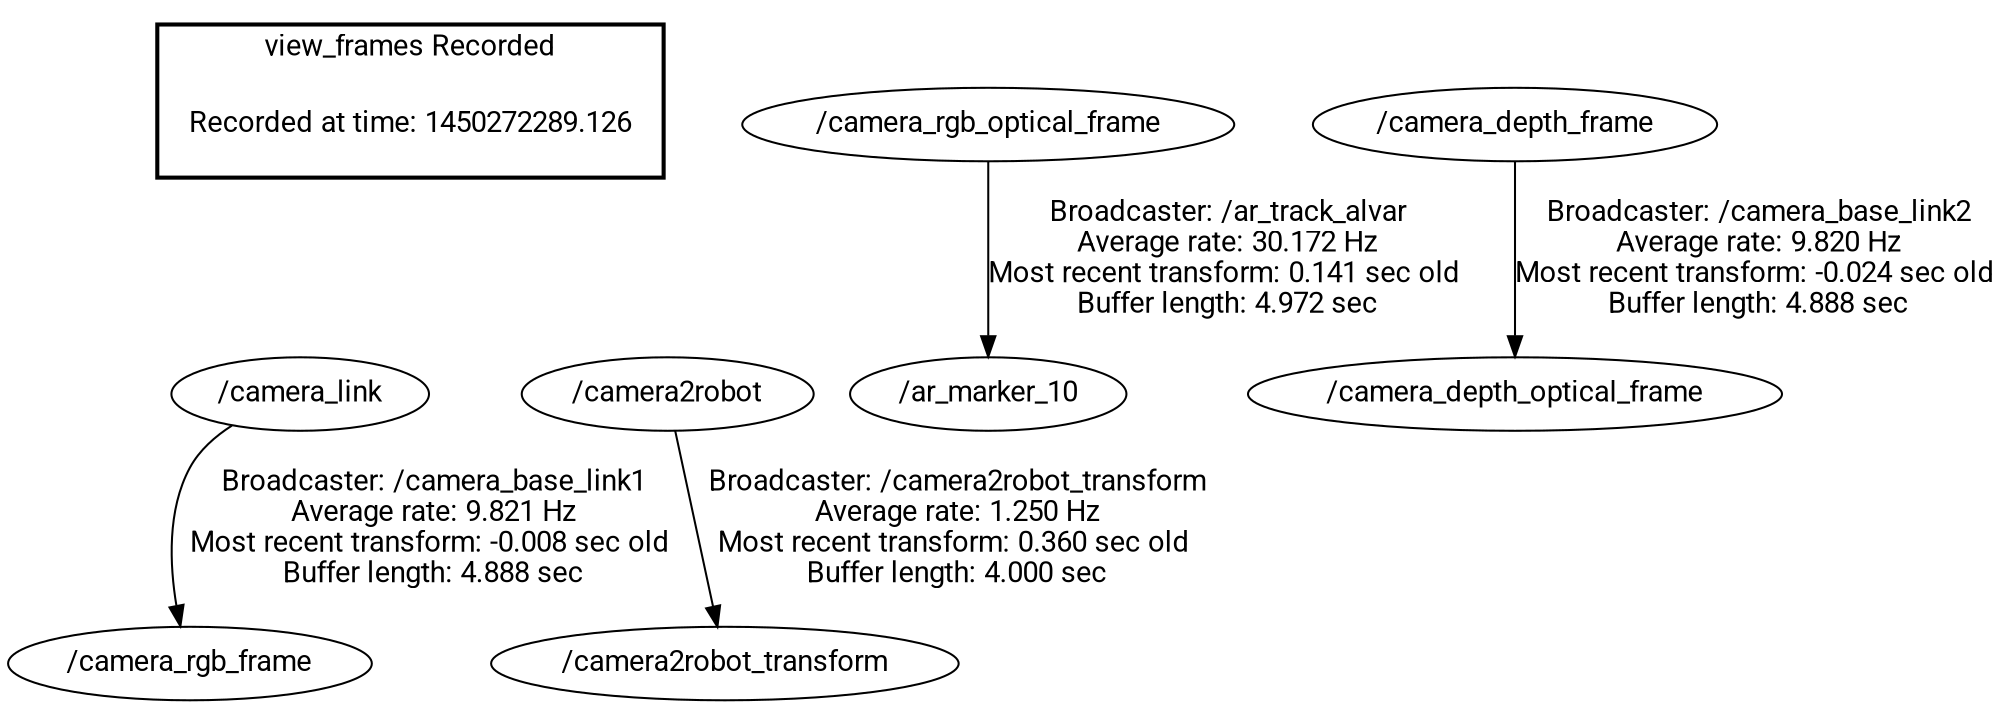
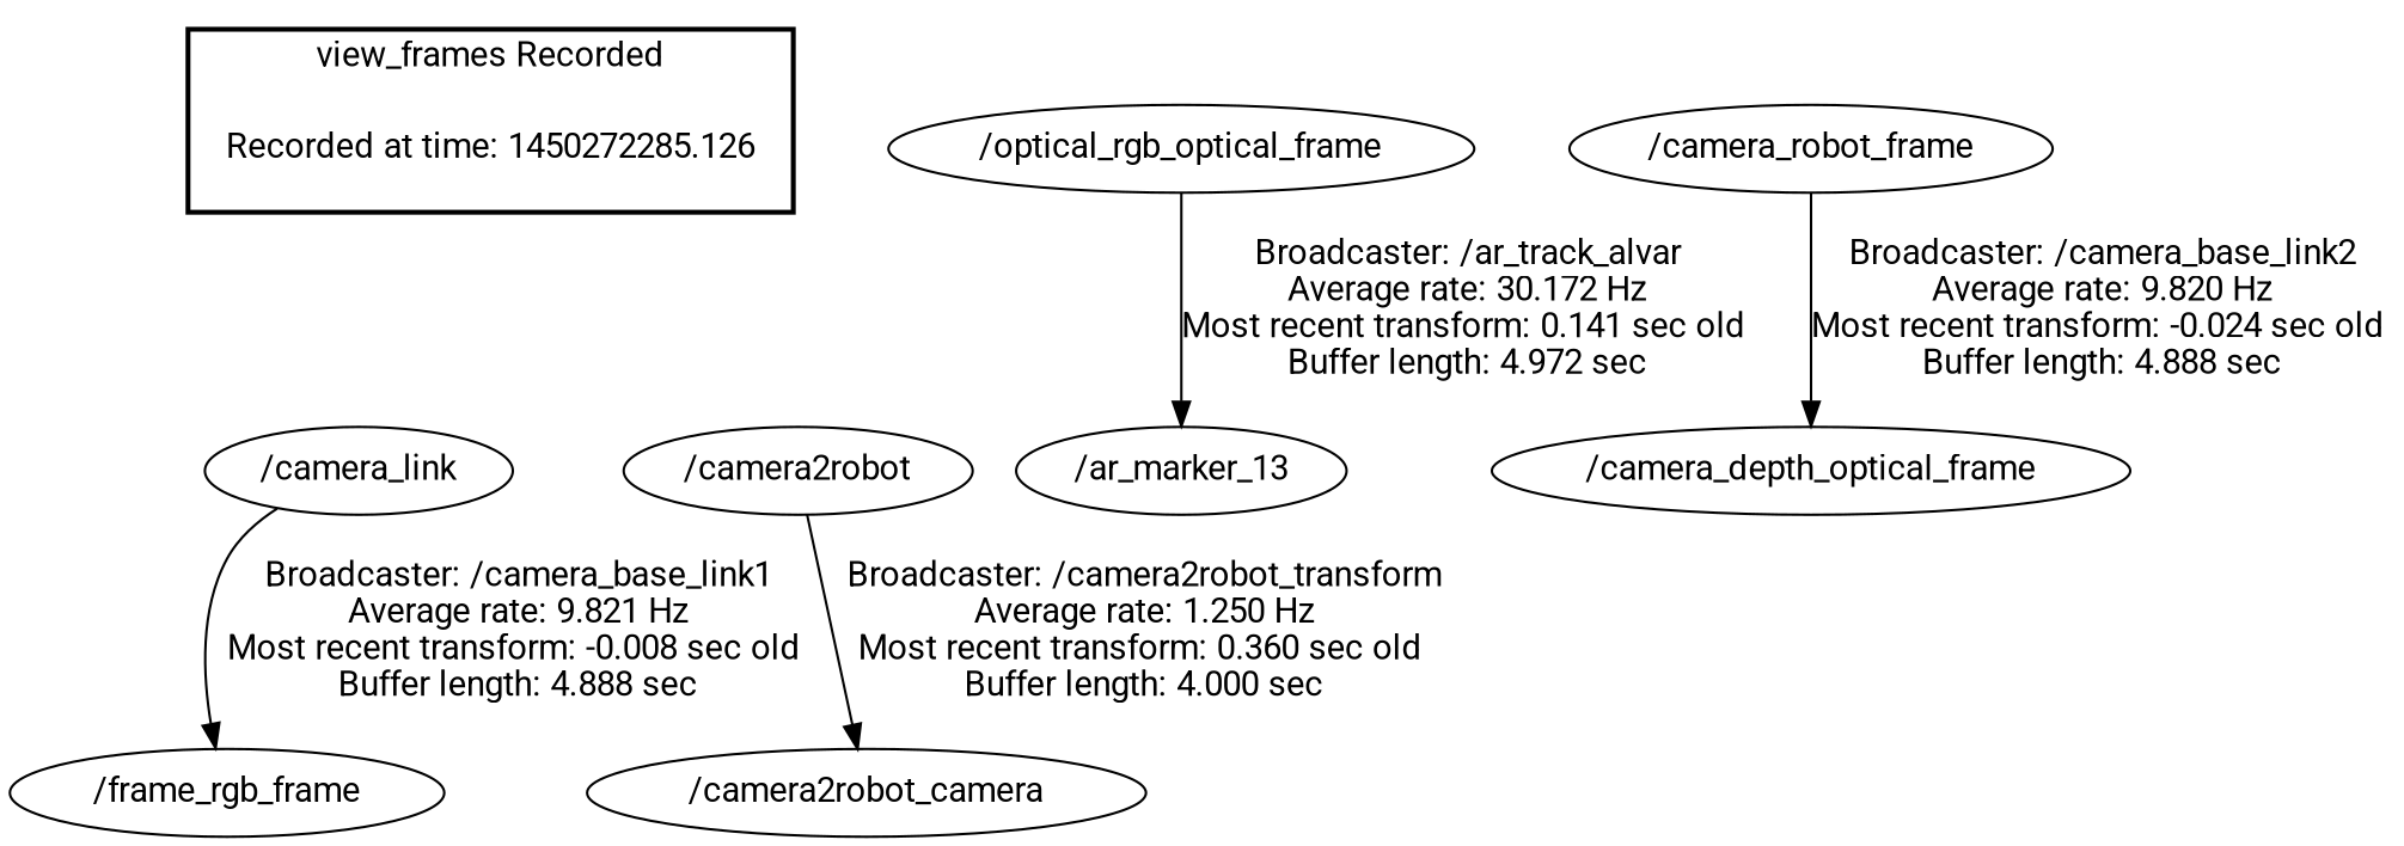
  digraph {
    fontname=Roboto
    node [fontname=Roboto]
    edge [fontname=Roboto]
-   "Recorded at time: 1450272285.126" [shape=plaintext label="Recorded at time: 1450272289.126"]
+   "Recorded at time: 1450272285.126" [shape=plaintext]
    "/camera_link"
    "/camera2robot"
-   "/camera_rgb_optical_frame"
-   "/ar_marker_13" [label="/ar_marker_10"]
-   "/camera_rgb_frame"
-   "/camera_depth_frame"
+   "/camera_rgb_optical_frame" [label="/optical_rgb_optical_frame"]
+   "/ar_marker_13"
+   "/camera_rgb_frame" [label="/frame_rgb_frame"]
+   "/camera_depth_frame" [label="/camera_robot_frame"]
    "/camera_depth_optical_frame"
-   "/camera2robot_transform"
+   "/camera2robot_transform" [label="/camera2robot_camera"]
    subgraph cluster_1 {
      color=black
      label="view_frames Recorded"
      style=bold
      "Recorded at time: 1450272285.126"
    }
    "Recorded at time: 1450272285.126" -> "/camera_link" [style=invis]
    "Recorded at time: 1450272285.126" -> "/camera2robot" [style=invis]
    "/camera_link" -> "/camera_rgb_frame" [label="Broadcaster: /camera_base_link1\nAverage rate: 9.821 Hz\nMost recent transform: -0.008 sec old \nBuffer length: 4.888 sec\n"]
    "/camera2robot" -> "/camera2robot_transform" [label="Broadcaster: /camera2robot_transform\nAverage rate: 1.250 Hz\nMost recent transform: 0.360 sec old \nBuffer length: 4.000 sec\n"]
    "/camera_rgb_optical_frame" -> "/ar_marker_13" [label="Broadcaster: /ar_track_alvar\nAverage rate: 30.172 Hz\nMost recent transform: 0.141 sec old \nBuffer length: 4.972 sec\n"]
    "/camera_depth_frame" -> "/camera_depth_optical_frame" [label="Broadcaster: /camera_base_link2\nAverage rate: 9.820 Hz\nMost recent transform: -0.024 sec old \nBuffer length: 4.888 sec\n"]
  }
